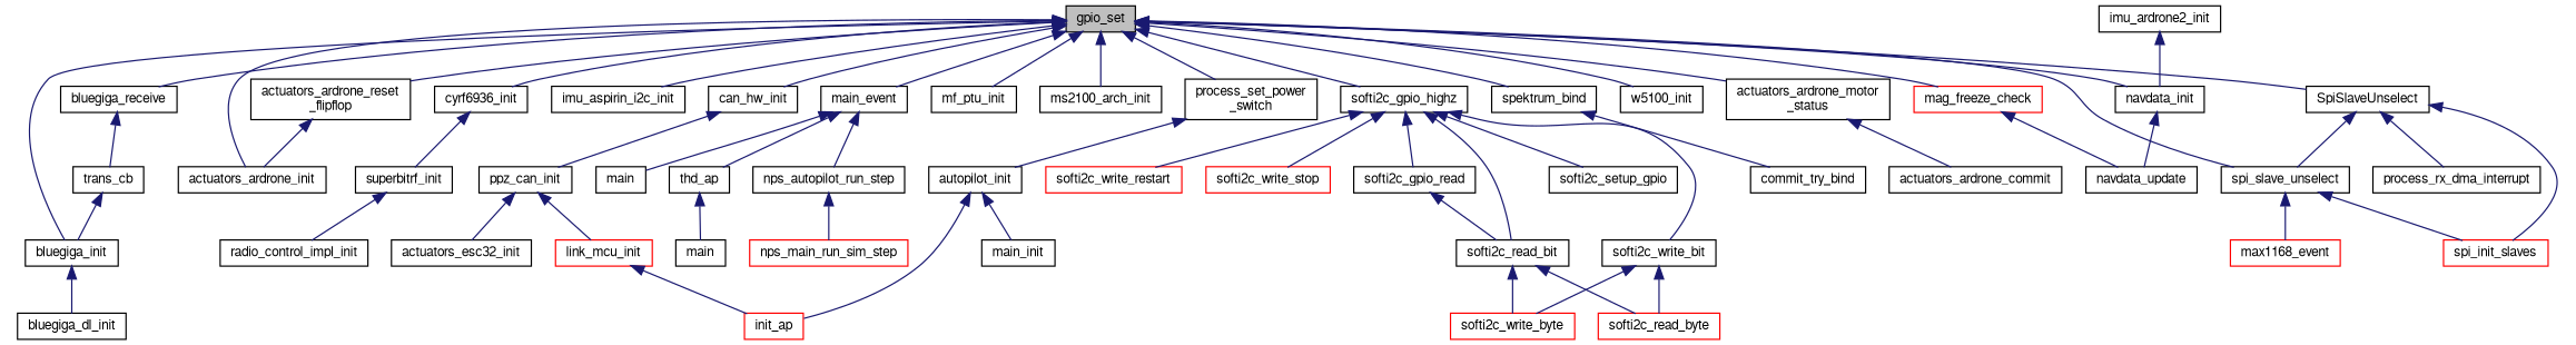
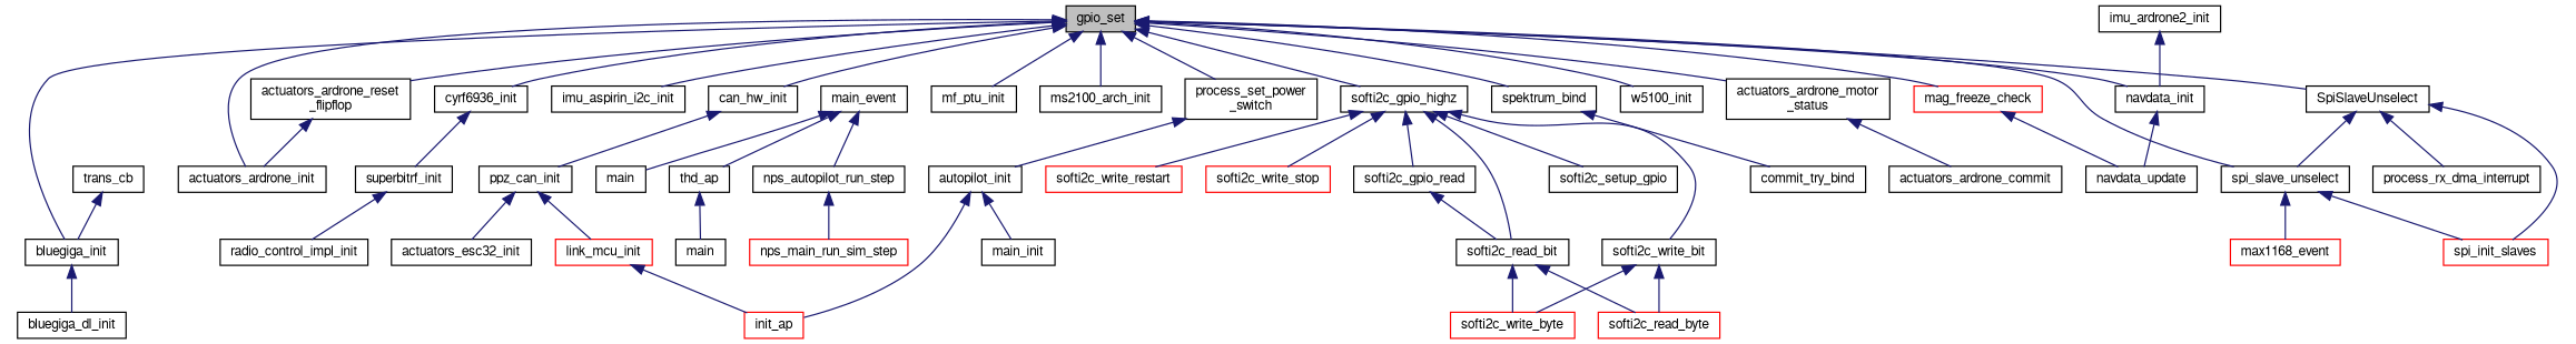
  digraph {
    rankdir=TB
    node [color=black fillcolor=white fontname=FreeSans fontsize=10 shape=record style=filled]
    edge [color=midnightblue dir=back fontname=FreeSans fontsize=10 labelfontname=FreeSans labelfontsize=10 style=solid]
    n1 [fillcolor=grey75 fontcolor=black height=0.2 label=gpio_set width=0.4]
    n2 [height=0.2 label=actuators_ardrone_init width=0.4]
    n3 [height=0.2 label="actuators_ardrone_motor\l_status" width=0.4]
    n4 [height=0.2 label="actuators_ardrone_reset\l_flipflop" width=0.4]
    n5 [height=0.2 label="process_set_power\l_switch" width=0.4]
    n6 [height=0.2 label=bluegiga_init width=0.4]
-   n7 [height=0.2 label=bluegiga_receive width=0.4]
    n8 [height=0.2 label=can_hw_init width=0.4]
    n9 [height=0.2 label=cyrf6936_init width=0.4]
    n10 [height=0.2 label=imu_aspirin_i2c_init width=0.4]
    n11 [color=red height=0.2 label=mag_freeze_check width=0.4]
    n12 [height=0.2 label=main_event width=0.4]
    n13 [height=0.2 label=mf_ptu_init width=0.4]
    n14 [height=0.2 label=ms2100_arch_init width=0.4]
    n15 [height=0.2 label=navdata_init width=0.4]
    n16 [height=0.2 label=softi2c_gpio_highz width=0.4]
    n17 [height=0.2 label=spektrum_bind width=0.4]
    n18 [height=0.2 label=spi_slave_unselect width=0.4]
    n19 [height=0.2 label=SpiSlaveUnselect width=0.4]
    n20 [height=0.2 label=w5100_init width=0.4]
    n21 [height=0.2 label=actuators_ardrone_commit width=0.4]
    n22 [height=0.2 label=autopilot_init width=0.4]
    n23 [height=0.2 label=bluegiga_dl_init width=0.4]
    n24 [height=0.2 label=trans_cb width=0.4]
    n25 [height=0.2 label=ppz_can_init width=0.4]
    n26 [height=0.2 label=superbitrf_init width=0.4]
    n27 [height=0.2 label=navdata_update width=0.4]
    n28 [height=0.2 label=main width=0.4]
    n29 [height=0.2 label=thd_ap width=0.4]
    n30 [height=0.2 label=nps_autopilot_run_step width=0.4]
    n31 [height=0.2 label=softi2c_gpio_read width=0.4]
    n32 [height=0.2 label=softi2c_read_bit width=0.4]
    n33 [height=0.2 label=softi2c_setup_gpio width=0.4]
    n34 [height=0.2 label=softi2c_write_bit width=0.4]
    n35 [color=red height=0.2 label=softi2c_write_restart width=0.4]
    n36 [color=red height=0.2 label=softi2c_write_stop width=0.4]
    n37 [height=0.2 label=commit_try_bind width=0.4]
    n38 [color=red height=0.2 label=spi_init_slaves width=0.4]
    n39 [color=red height=0.2 label=max1168_event width=0.4]
    n40 [height=0.2 label=process_rx_dma_interrupt width=0.4]
    n41 [color=red height=0.2 label=init_ap width=0.4]
    n42 [height=0.2 label=main_init width=0.4]
    n43 [color=red height=0.2 label=link_mcu_init width=0.4]
    n44 [height=0.2 label=actuators_esc32_init width=0.4]
    n45 [height=0.2 label=radio_control_impl_init width=0.4]
    n46 [height=0.2 label=main width=0.4]
    n47 [color=red height=0.2 label=nps_main_run_sim_step width=0.4]
    n48 [height=0.2 label=imu_ardrone2_init width=0.4]
    n49 [color=red height=0.2 label=softi2c_write_byte width=0.4]
    n50 [color=red height=0.2 label=softi2c_read_byte width=0.4]
    n1 -> n2
    n1 -> n3
    n1 -> n4
    n1 -> n5
    n1 -> n6
-   n1 -> n7
    n1 -> n8
    n1 -> n9
    n1 -> n10
    n1 -> n11
-   n1 -> n12
    n1 -> n13
    n1 -> n14
    n1 -> n15
    n1 -> n16
    n1 -> n17
    n1 -> n18
    n1 -> n19
    n1 -> n20
    n3 -> n21
    n4 -> n2
    n5 -> n22
    n6 -> n23
-   n7 -> n24
    n8 -> n25
    n9 -> n26
    n11 -> n27
    n12 -> n28
    n12 -> n29
    n12 -> n30
    n15 -> n27
    n16 -> n31
    n16 -> n32
    n16 -> n33
    n16 -> n34
    n16 -> n35
    n16 -> n36
    n17 -> n37
    n18 -> n38
    n18 -> n39
    n19 -> n18
    n19 -> n38
    n19 -> n40
    n22 -> n41
    n22 -> n42
    n24 -> n6
    n25 -> n43
    n25 -> n44
    n26 -> n45
    n29 -> n46
    n30 -> n47
    n31 -> n32
    n32 -> n49
    n32 -> n50
    n34 -> n49
    n34 -> n50
    n43 -> n41
    n48 -> n15
  }
